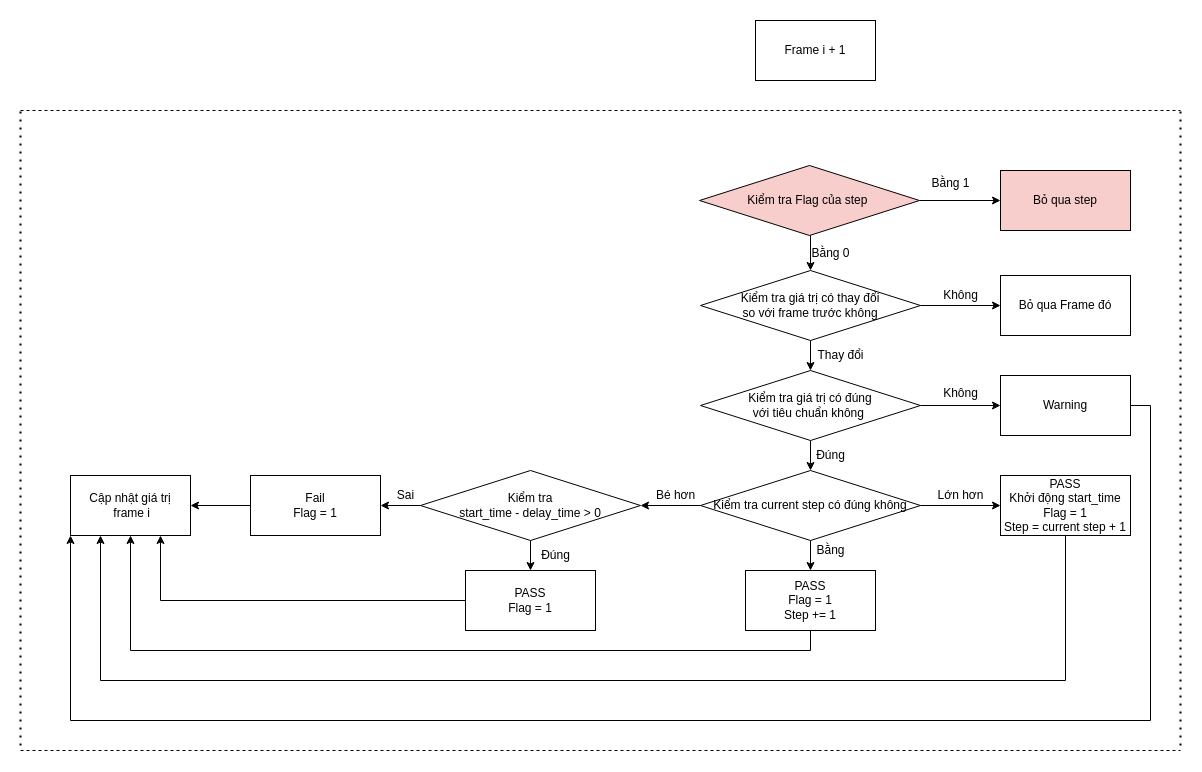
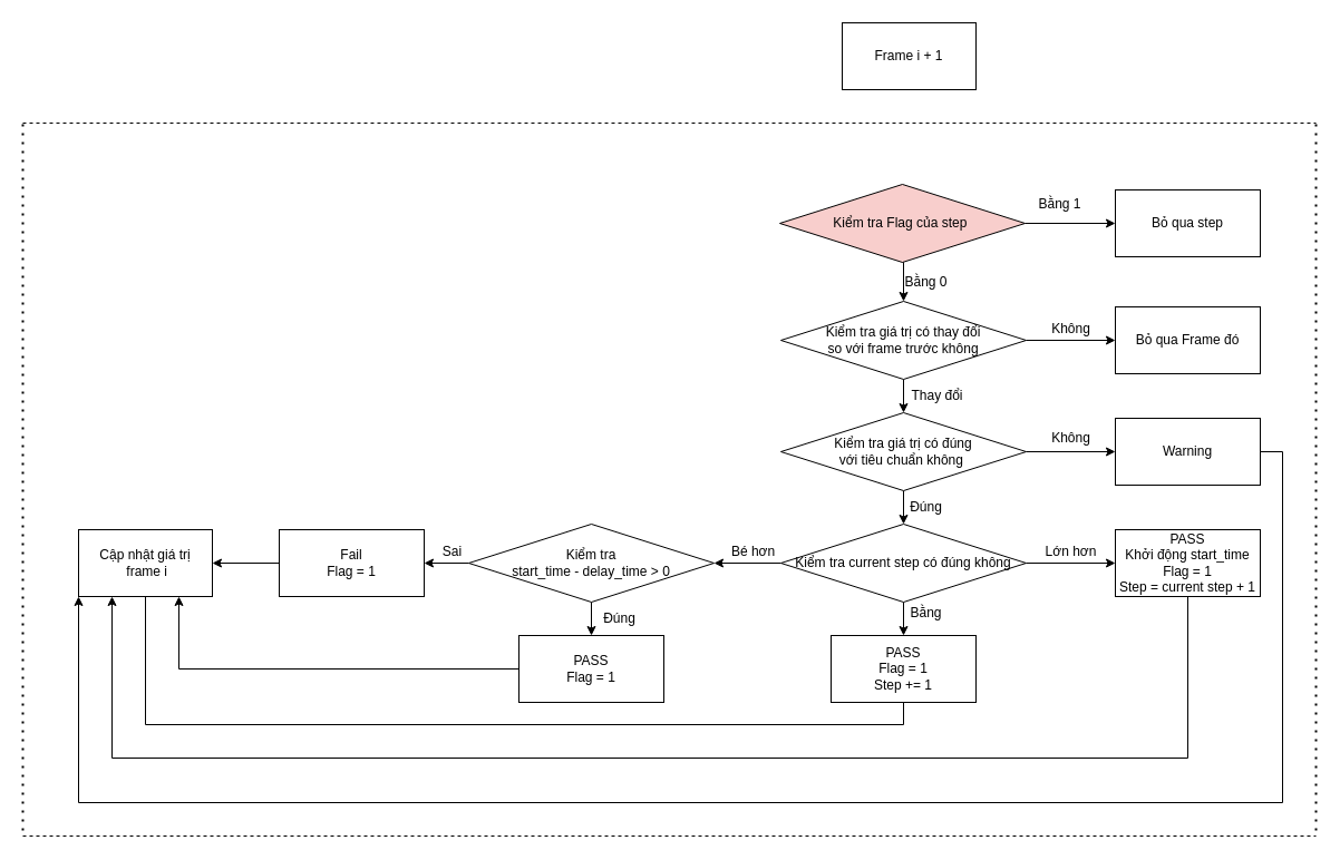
  <mxCell id="0" />
  <mxCell id="1" parent="0" />
  <mxCell id="2" value="Frame i + 1" style="rounded=0;whiteSpace=wrap;html=1;" vertex="1" parent="1"><mxGeometry x="755" y="20" width="120" height="60" as="geometry" /></mxCell>
  <mxCell id="3" style="edgeStyle=orthogonalEdgeStyle;rounded=0;orthogonalLoop=1;jettySize=auto;html=1;exitX=1;exitY=0.5;exitDx=0;exitDy=0;entryX=0;entryY=0.5;entryDx=0;entryDy=0;" edge="1" parent="1" source="5" target="6"><mxGeometry relative="1" as="geometry" /></mxCell>
  <mxCell id="4" style="edgeStyle=orthogonalEdgeStyle;rounded=0;orthogonalLoop=1;jettySize=auto;html=1;exitX=0.5;exitY=1;exitDx=0;exitDy=0;entryX=0.5;entryY=0;entryDx=0;entryDy=0;" edge="1" parent="1" source="5"><mxGeometry relative="1" as="geometry"><mxPoint x="810" y="370" as="targetPoint" /></mxGeometry></mxCell>
  <mxCell id="5" value="Kiểm tra giá trị có thay đổi&lt;br&gt;so với frame trước không" style="rhombus;whiteSpace=wrap;html=1;" vertex="1" parent="1"><mxGeometry x="700" y="270" width="220" height="70" as="geometry" /></mxCell>
  <mxCell id="6" value="Bỏ qua Frame đó" style="rounded=0;whiteSpace=wrap;html=1;" vertex="1" parent="1"><mxGeometry x="1000" y="275" width="130" height="60" as="geometry" /></mxCell>
  <mxCell id="7" value="Không" style="text;html=1;align=center;verticalAlign=middle;resizable=0;points=[];autosize=1;strokeColor=none;fillColor=none;" vertex="1" parent="1"><mxGeometry x="930" y="280" width="60" height="30" as="geometry" /></mxCell>
  <mxCell id="8" value="Thay đổi" style="text;html=1;align=center;verticalAlign=middle;resizable=0;points=[];autosize=1;strokeColor=none;fillColor=none;" vertex="1" parent="1"><mxGeometry x="805" y="340" width="70" height="30" as="geometry" /></mxCell>
  <mxCell id="9" style="edgeStyle=orthogonalEdgeStyle;rounded=0;orthogonalLoop=1;jettySize=auto;html=1;exitX=1;exitY=0.5;exitDx=0;exitDy=0;entryX=0;entryY=0.5;entryDx=0;entryDy=0;" edge="1" parent="1" source="11" target="13"><mxGeometry relative="1" as="geometry" /></mxCell>
  <mxCell id="10" style="edgeStyle=orthogonalEdgeStyle;rounded=0;orthogonalLoop=1;jettySize=auto;html=1;exitX=0.5;exitY=1;exitDx=0;exitDy=0;entryX=0.5;entryY=0;entryDx=0;entryDy=0;" edge="1" parent="1" source="11" target="18"><mxGeometry relative="1" as="geometry" /></mxCell>
  <mxCell id="11" value="Kiểm tra giá trị có đúng &lt;br&gt;với tiêu chuẩn không&amp;nbsp;" style="rhombus;whiteSpace=wrap;html=1;" vertex="1" parent="1"><mxGeometry x="700" y="370" width="220" height="70" as="geometry" /></mxCell>
  <mxCell id="12" style="edgeStyle=orthogonalEdgeStyle;rounded=0;orthogonalLoop=1;jettySize=auto;html=1;exitX=1;exitY=0.5;exitDx=0;exitDy=0;entryX=0;entryY=1;entryDx=0;entryDy=0;" edge="1" parent="1" source="13" target="40"><mxGeometry relative="1" as="geometry"><Array as="points"><mxPoint x="1150" y="405" /><mxPoint x="1150" y="720" /><mxPoint x="70" y="720" /></Array></mxGeometry></mxCell>
  <mxCell id="13" value="Warning" style="rounded=0;whiteSpace=wrap;html=1;" vertex="1" parent="1"><mxGeometry x="1000" y="375" width="130" height="60" as="geometry" /></mxCell>
  <mxCell id="14" value="Không" style="text;html=1;align=center;verticalAlign=middle;resizable=0;points=[];autosize=1;strokeColor=none;fillColor=none;" vertex="1" parent="1"><mxGeometry x="930" y="378" width="60" height="30" as="geometry" /></mxCell>
  <mxCell id="15" style="edgeStyle=orthogonalEdgeStyle;rounded=0;orthogonalLoop=1;jettySize=auto;html=1;exitX=1;exitY=0.5;exitDx=0;exitDy=0;entryX=0;entryY=0.5;entryDx=0;entryDy=0;" edge="1" parent="1" source="18" target="20"><mxGeometry relative="1" as="geometry" /></mxCell>
  <mxCell id="16" style="edgeStyle=orthogonalEdgeStyle;rounded=0;orthogonalLoop=1;jettySize=auto;html=1;exitX=0.5;exitY=1;exitDx=0;exitDy=0;entryX=0.5;entryY=0;entryDx=0;entryDy=0;" edge="1" parent="1" source="18" target="22"><mxGeometry relative="1" as="geometry" /></mxCell>
  <mxCell id="17" style="edgeStyle=orthogonalEdgeStyle;rounded=0;orthogonalLoop=1;jettySize=auto;html=1;exitX=0;exitY=0.5;exitDx=0;exitDy=0;entryX=1;entryY=0.5;entryDx=0;entryDy=0;" edge="1" parent="1" source="18"><mxGeometry relative="1" as="geometry"><mxPoint x="640" y="505" as="targetPoint" /></mxGeometry></mxCell>
  <mxCell id="18" value="Kiểm tra current step có đúng không" style="rhombus;whiteSpace=wrap;html=1;" vertex="1" parent="1"><mxGeometry x="700" y="470" width="220" height="70" as="geometry" /></mxCell>
  <mxCell id="19" style="edgeStyle=orthogonalEdgeStyle;rounded=0;orthogonalLoop=1;jettySize=auto;html=1;exitX=0.5;exitY=1;exitDx=0;exitDy=0;entryX=0.25;entryY=1;entryDx=0;entryDy=0;" edge="1" parent="1" source="20" target="40"><mxGeometry relative="1" as="geometry"><Array as="points"><mxPoint x="1065" y="680" /><mxPoint x="100" y="680" /></Array></mxGeometry></mxCell>
  <mxCell id="20" value="PASS&lt;br&gt;Khởi động start_time&lt;br&gt;Flag = 1&lt;br&gt;Step = current step + 1" style="rounded=0;whiteSpace=wrap;html=1;" vertex="1" parent="1"><mxGeometry x="1000" y="475" width="130" height="60" as="geometry" /></mxCell>
- <mxCell id="21" style="edgeStyle=orthogonalEdgeStyle;rounded=0;orthogonalLoop=1;jettySize=auto;html=1;exitX=0.5;exitY=1;exitDx=0;exitDy=0;entryX=0.5;entryY=1;entryDx=0;entryDy=0;" edge="1" parent="1" source="22" target="40"><mxGeometry relative="1" as="geometry" /></mxCell>
+ <mxCell id="21" style="edgeStyle=orthogonalEdgeStyle;rounded=0;orthogonalLoop=1;jettySize=auto;html=1;exitX=0.5;exitY=1;exitDx=0;exitDy=0;entryX=0.5;entryY=1;entryDx=0;entryDy=0;endArrow=none;" edge="1" parent="1" source="22" target="40"><mxGeometry relative="1" as="geometry" /></mxCell>
  <mxCell id="22" value="PASS&lt;br&gt;Flag = 1&lt;br&gt;Step += 1" style="rounded=0;whiteSpace=wrap;html=1;" vertex="1" parent="1"><mxGeometry x="745" y="570" width="130" height="60" as="geometry" /></mxCell>
  <mxCell id="23" value="Lớn hơn" style="text;html=1;align=center;verticalAlign=middle;resizable=0;points=[];autosize=1;strokeColor=none;fillColor=none;" vertex="1" parent="1"><mxGeometry x="925" y="480" width="70" height="30" as="geometry" /></mxCell>
  <mxCell id="24" value="Bằng" style="text;html=1;align=center;verticalAlign=middle;resizable=0;points=[];autosize=1;strokeColor=none;fillColor=none;" vertex="1" parent="1"><mxGeometry x="805" y="535" width="50" height="30" as="geometry" /></mxCell>
  <mxCell id="25" value="Đúng" style="text;html=1;align=center;verticalAlign=middle;resizable=0;points=[];autosize=1;strokeColor=none;fillColor=none;" vertex="1" parent="1"><mxGeometry x="805" y="440" width="50" height="30" as="geometry" /></mxCell>
  <mxCell id="26" value="Bé hơn" style="text;html=1;align=center;verticalAlign=middle;resizable=0;points=[];autosize=1;strokeColor=none;fillColor=none;" vertex="1" parent="1"><mxGeometry x="645" y="480" width="60" height="30" as="geometry" /></mxCell>
  <mxCell id="27" style="edgeStyle=orthogonalEdgeStyle;rounded=0;orthogonalLoop=1;jettySize=auto;html=1;exitX=0.5;exitY=1;exitDx=0;exitDy=0;entryX=0.5;entryY=0;entryDx=0;entryDy=0;" edge="1" parent="1" source="29" target="31"><mxGeometry relative="1" as="geometry" /></mxCell>
  <mxCell id="28" style="edgeStyle=orthogonalEdgeStyle;rounded=0;orthogonalLoop=1;jettySize=auto;html=1;exitX=0;exitY=0.5;exitDx=0;exitDy=0;entryX=1;entryY=0.5;entryDx=0;entryDy=0;" edge="1" parent="1" source="29" target="34"><mxGeometry relative="1" as="geometry" /></mxCell>
  <mxCell id="29" value="Kiểm tra &lt;br&gt;start_time - delay_time &amp;gt; 0" style="rhombus;whiteSpace=wrap;html=1;" vertex="1" parent="1"><mxGeometry x="420" y="470" width="220" height="70" as="geometry" /></mxCell>
  <mxCell id="30" style="edgeStyle=orthogonalEdgeStyle;rounded=0;orthogonalLoop=1;jettySize=auto;html=1;exitX=0;exitY=0.5;exitDx=0;exitDy=0;entryX=0.75;entryY=1;entryDx=0;entryDy=0;" edge="1" parent="1" source="31" target="40"><mxGeometry relative="1" as="geometry" /></mxCell>
  <mxCell id="31" value="PASS&lt;br&gt;Flag = 1" style="rounded=0;whiteSpace=wrap;html=1;" vertex="1" parent="1"><mxGeometry x="465" y="570" width="130" height="60" as="geometry" /></mxCell>
  <mxCell id="32" value="Đúng" style="text;html=1;align=center;verticalAlign=middle;resizable=0;points=[];autosize=1;strokeColor=none;fillColor=none;" vertex="1" parent="1"><mxGeometry x="530" y="540" width="50" height="30" as="geometry" /></mxCell>
  <mxCell id="33" style="edgeStyle=orthogonalEdgeStyle;rounded=0;orthogonalLoop=1;jettySize=auto;html=1;exitX=0;exitY=0.5;exitDx=0;exitDy=0;entryX=1;entryY=0.5;entryDx=0;entryDy=0;" edge="1" parent="1" source="34" target="40"><mxGeometry relative="1" as="geometry" /></mxCell>
  <mxCell id="34" value="Fail&lt;br&gt;Flag = 1" style="rounded=0;whiteSpace=wrap;html=1;" vertex="1" parent="1"><mxGeometry x="250" y="475" width="130" height="60" as="geometry" /></mxCell>
  <mxCell id="35" value="Sai" style="text;html=1;align=center;verticalAlign=middle;resizable=0;points=[];autosize=1;strokeColor=none;fillColor=none;" vertex="1" parent="1"><mxGeometry x="385" y="480" width="40" height="30" as="geometry" /></mxCell>
  <mxCell id="36" style="edgeStyle=orthogonalEdgeStyle;rounded=0;orthogonalLoop=1;jettySize=auto;html=1;exitX=0.5;exitY=1;exitDx=0;exitDy=0;entryX=0.5;entryY=0;entryDx=0;entryDy=0;" edge="1" parent="1" source="38" target="5"><mxGeometry relative="1" as="geometry" /></mxCell>
  <mxCell id="37" style="edgeStyle=orthogonalEdgeStyle;rounded=0;orthogonalLoop=1;jettySize=auto;html=1;exitX=1;exitY=0.5;exitDx=0;exitDy=0;entryX=0;entryY=0.5;entryDx=0;entryDy=0;" edge="1" parent="1" source="38" target="39"><mxGeometry relative="1" as="geometry" /></mxCell>
  <mxCell id="38" value="Kiểm tra Flag của step&amp;nbsp;" style="rhombus;whiteSpace=wrap;html=1;fillColor=#f8cecc;" vertex="1" parent="1"><mxGeometry x="699" y="165" width="220" height="70" as="geometry" /></mxCell>
- <mxCell id="39" value="Bỏ qua step" style="rounded=0;whiteSpace=wrap;html=1;fillColor=#f8cecc;" vertex="1" parent="1"><mxGeometry x="1000" y="170" width="130" height="60" as="geometry" /></mxCell>
+ <mxCell id="39" value="Bỏ qua step" style="rounded=0;whiteSpace=wrap;html=1;" vertex="1" parent="1"><mxGeometry x="1000" y="170" width="130" height="60" as="geometry" /></mxCell>
  <mxCell id="40" value="Cập nhật giá trị&lt;br&gt;&amp;nbsp;frame i" style="rounded=0;whiteSpace=wrap;html=1;" vertex="1" parent="1"><mxGeometry x="70" y="475" width="120" height="60" as="geometry" /></mxCell>
  <mxCell id="41" value="" style="endArrow=none;dashed=1;html=1;dashPattern=1 3;strokeWidth=2;rounded=0;" edge="1" parent="1"><mxGeometry width="50" height="50" relative="1" as="geometry"><mxPoint x="20" y="744.923" as="sourcePoint" /><mxPoint x="20" y="110" as="targetPoint" /></mxGeometry></mxCell>
  <mxCell id="42" value="" style="endArrow=none;dashed=1;html=1;dashPattern=1 3;strokeWidth=2;rounded=0;" edge="1" parent="1"><mxGeometry width="50" height="50" relative="1" as="geometry"><mxPoint x="1180" y="744.923" as="sourcePoint" /><mxPoint x="1180" y="110" as="targetPoint" /></mxGeometry></mxCell>
  <mxCell id="43" value="" style="endArrow=none;dashed=1;html=1;rounded=0;" edge="1" parent="1"><mxGeometry width="50" height="50" relative="1" as="geometry"><mxPoint x="20" y="750" as="sourcePoint" /><mxPoint x="1180" y="750" as="targetPoint" /></mxGeometry></mxCell>
  <mxCell id="44" value="" style="endArrow=none;dashed=1;html=1;rounded=0;" edge="1" parent="1"><mxGeometry width="50" height="50" relative="1" as="geometry"><mxPoint x="20" y="110" as="sourcePoint" /><mxPoint x="1180" y="110" as="targetPoint" /></mxGeometry></mxCell>
  <mxCell id="45" value="Bằng 1" style="text;html=1;align=center;verticalAlign=middle;resizable=0;points=[];autosize=1;strokeColor=none;fillColor=none;" vertex="1" parent="1"><mxGeometry x="920" y="168" width="60" height="30" as="geometry" /></mxCell>
  <mxCell id="46" value="Bằng 0" style="text;html=1;align=center;verticalAlign=middle;resizable=0;points=[];autosize=1;strokeColor=none;fillColor=none;" vertex="1" parent="1"><mxGeometry x="800" y="238" width="60" height="30" as="geometry" /></mxCell>
